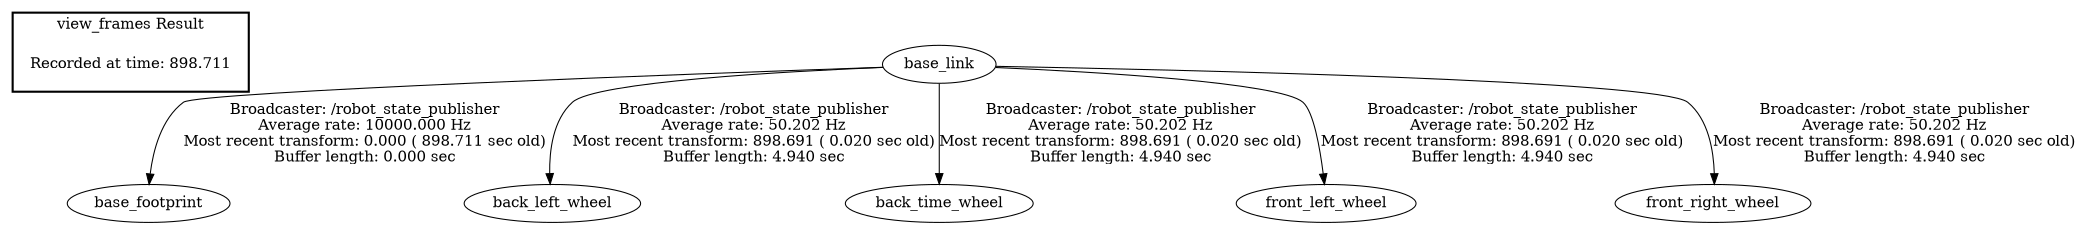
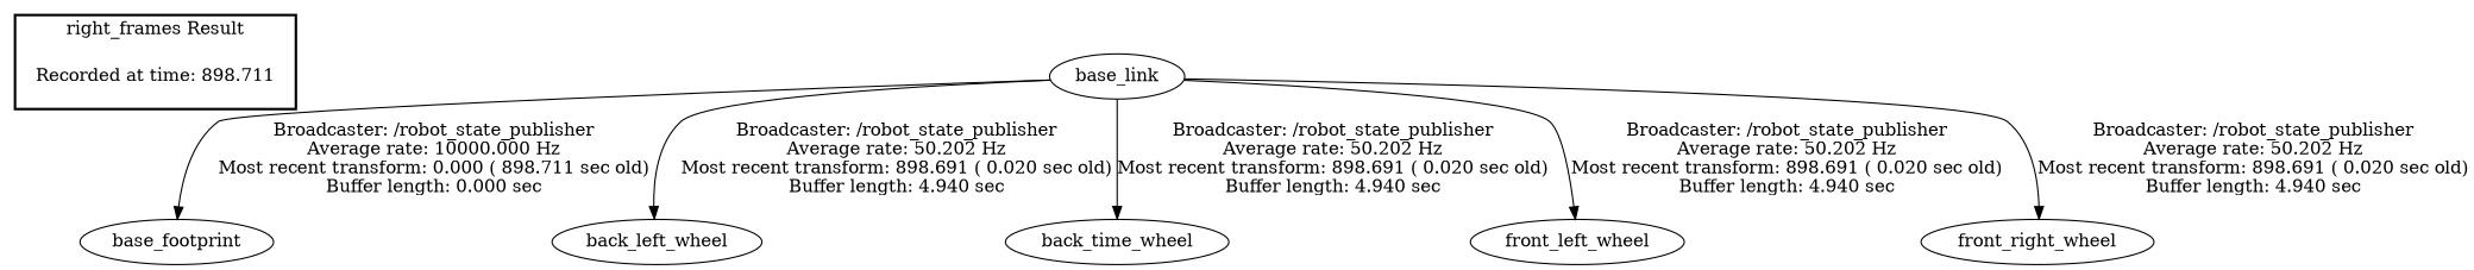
  digraph {
    "Recorded at time: 898.711" [shape=plaintext]
    base_footprint
    base_link
    back_left_wheel
    n5 [label=back_time_wheel]
    front_left_wheel
    front_right_wheel
    subgraph cluster_1 {
      color=black
-     label="view_frames Result"
+     label="right_frames Result"
      style=bold
      "Recorded at time: 898.711"
    }
    "Recorded at time: 898.711" -> base_footprint [style=invis]
    base_link -> base_footprint [label="Broadcaster: /robot_state_publisher\nAverage rate: 10000.000 Hz\nMost recent transform: 0.000 ( 898.711 sec old)\nBuffer length: 0.000 sec\n"]
    base_link -> back_left_wheel [label="Broadcaster: /robot_state_publisher\nAverage rate: 50.202 Hz\nMost recent transform: 898.691 ( 0.020 sec old)\nBuffer length: 4.940 sec\n"]
    base_link -> n5 [label="Broadcaster: /robot_state_publisher\nAverage rate: 50.202 Hz\nMost recent transform: 898.691 ( 0.020 sec old)\nBuffer length: 4.940 sec\n"]
    base_link -> front_left_wheel [label="Broadcaster: /robot_state_publisher\nAverage rate: 50.202 Hz\nMost recent transform: 898.691 ( 0.020 sec old)\nBuffer length: 4.940 sec\n"]
    base_link -> front_right_wheel [label="Broadcaster: /robot_state_publisher\nAverage rate: 50.202 Hz\nMost recent transform: 898.691 ( 0.020 sec old)\nBuffer length: 4.940 sec\n"]
  }
